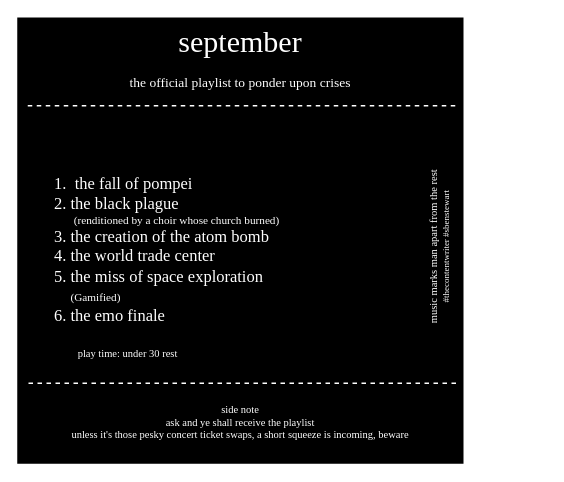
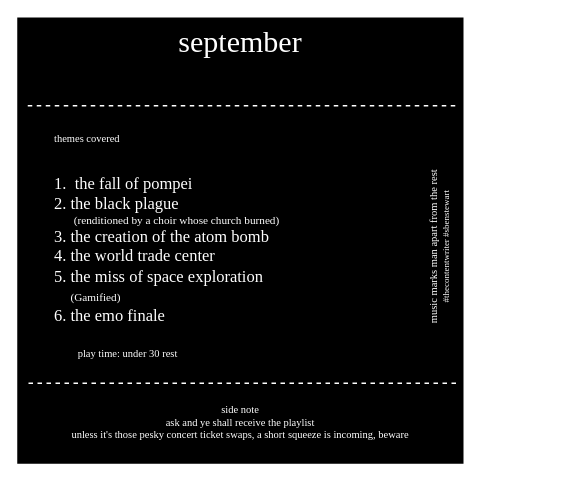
  <mxCell id="0" />
  <mxCell id="1" parent="0" />
  <mxCell id="2" value="" style="whiteSpace=wrap;html=1;aspect=fixed;strokeWidth=5;strokeColor=#FFFFFF;fillColor=#000000;" parent="1" vertex="1"><mxGeometry x="20" y="20" width="600" height="600" as="geometry" /></mxCell>
  <mxCell id="3" value="&lt;font face=&quot;xkcd&quot;&gt;&lt;span style=&quot;font-size: 40px&quot;&gt;september&lt;/span&gt;&lt;br&gt;&lt;/font&gt;" style="text;html=1;strokeColor=none;fillColor=none;align=center;verticalAlign=middle;whiteSpace=wrap;rounded=0;fontColor=#FFFFFF;" parent="1" vertex="1"><mxGeometry x="25" y="45" width="590" height="20" as="geometry" /></mxCell>
- <mxCell id="4" value="&lt;font face=&quot;xkcd&quot;&gt;&lt;span style=&quot;font-size: 18px&quot;&gt;the official playlist to ponder upon crises&lt;/span&gt;&lt;br&gt;&lt;/font&gt;" style="text;html=1;strokeColor=none;fillColor=none;align=center;verticalAlign=middle;whiteSpace=wrap;rounded=0;fontColor=#FFFFFF;" parent="1" vertex="1"><mxGeometry x="20" y="100" width="600" height="20" as="geometry" /></mxCell>
  <mxCell id="5" value="" style="endArrow=none;dashed=1;html=1;strokeWidth=2;labelBackgroundColor=none;fontColor=#FFFFFF;strokeColor=#FFFFFF;" parent="1" edge="1"><mxGeometry width="50" height="50" relative="1" as="geometry"><mxPoint x="606.5" y="140" as="sourcePoint" /><mxPoint x="31.5" y="140" as="targetPoint" /></mxGeometry></mxCell>
  <mxCell id="6" value="" style="endArrow=none;dashed=1;html=1;strokeWidth=2;labelBackgroundColor=none;fontColor=#FFFFFF;strokeColor=#FFFFFF;" parent="1" edge="1"><mxGeometry width="50" height="50" relative="1" as="geometry"><mxPoint x="607.5" y="510" as="sourcePoint" /><mxPoint x="32.5" y="510" as="targetPoint" /></mxGeometry></mxCell>
  <mxCell id="7" value="&lt;div style=&quot;&quot;&gt;&lt;span style=&quot;font-size: 14px; font-family: xkcd; background-color: initial;&quot;&gt;side note&lt;/span&gt;&lt;/div&gt;&lt;div style=&quot;&quot;&gt;&lt;span style=&quot;font-size: 14px; font-family: xkcd; background-color: initial;&quot;&gt;ask and ye shall receive the playlist&lt;/span&gt;&lt;/div&gt;&lt;div style=&quot;&quot;&gt;&lt;span style=&quot;font-size: 14px; font-family: xkcd; background-color: initial;&quot;&gt;unless it's those pesky concert ticket swaps, a short squeeze is incoming, beware&lt;/span&gt;&lt;/div&gt;" style="text;html=1;strokeColor=none;fillColor=none;align=center;verticalAlign=middle;whiteSpace=wrap;rounded=0;fontColor=#FFFFFF;" parent="1" vertex="1"><mxGeometry x="30" y="528" width="580" height="70" as="geometry" /></mxCell>
  <mxCell id="8" style="edgeStyle=orthogonalEdgeStyle;rounded=0;orthogonalLoop=1;jettySize=auto;html=1;exitX=0.5;exitY=1;exitDx=0;exitDy=0;strokeWidth=2;" parent="1" edge="1"><mxGeometry relative="1" as="geometry"><mxPoint x="471" y="381" as="sourcePoint" /><mxPoint x="471" y="381" as="targetPoint" /></mxGeometry></mxCell>
  <mxCell id="9" value="&lt;font face=&quot;xkcd&quot;&gt;&lt;span style=&quot;font-size: 14px&quot;&gt;music marks man apart from the rest&lt;br&gt;&lt;/span&gt;#thecontentwriter #sbenstewart&lt;br&gt;&lt;/font&gt;" style="text;html=1;strokeColor=none;fillColor=none;align=center;verticalAlign=middle;whiteSpace=wrap;rounded=0;rotation=-90;fontColor=#FFFFFF;" parent="1" vertex="1"><mxGeometry x="440" y="318" width="290" height="20" as="geometry" /></mxCell>
  <mxCell id="10" value="&lt;div style=&quot;&quot;&gt;&lt;font face=&quot;xkcd&quot;&gt;&lt;span style=&quot;font-size: 14px;&quot;&gt;play time: under 30 rest&lt;/span&gt;&lt;/font&gt;&lt;/div&gt;" style="text;html=1;strokeColor=none;fillColor=none;align=center;verticalAlign=middle;whiteSpace=wrap;rounded=0;fontColor=#FFFFFF;" parent="1" vertex="1"><mxGeometry x="60" y="457" width="220" height="30" as="geometry" /></mxCell>
+ <mxCell id="11" value="&lt;div style=&quot;&quot;&gt;&lt;font face=&quot;xkcd&quot;&gt;&lt;span style=&quot;font-size: 14px;&quot;&gt;themes covered&lt;/span&gt;&lt;/font&gt;&lt;/div&gt;" style="text;html=1;strokeColor=none;fillColor=none;align=left;verticalAlign=middle;whiteSpace=wrap;rounded=0;fontColor=#FFFFFF;" vertex="1" parent="1"><mxGeometry x="70" y="170" width="220" height="30" as="geometry" /></mxCell>
  <mxCell id="12" value="&lt;div style=&quot;font-size: 22px;&quot;&gt;&lt;font style=&quot;font-size: 22px;&quot; face=&quot;xkcd&quot;&gt;1.&amp;nbsp; the fall of pompei&lt;/font&gt;&lt;/div&gt;&lt;div style=&quot;font-size: 22px;&quot;&gt;&lt;font style=&quot;font-size: 22px;&quot; face=&quot;xkcd&quot;&gt;2. the black plague&lt;/font&gt;&lt;/div&gt;&lt;div style=&quot;&quot;&gt;&lt;font style=&quot;font-size: 15px;&quot; face=&quot;xkcd&quot;&gt;&amp;nbsp; &amp;nbsp; &amp;nbsp; &amp;nbsp;(renditioned by a choir whose church burned)&lt;/font&gt;&lt;/div&gt;&lt;div style=&quot;font-size: 22px;&quot;&gt;&lt;font style=&quot;font-size: 22px;&quot; face=&quot;xkcd&quot;&gt;3. the creation of the atom bomb&lt;/font&gt;&lt;/div&gt;&lt;div style=&quot;font-size: 22px;&quot;&gt;&lt;font style=&quot;font-size: 22px;&quot; face=&quot;xkcd&quot;&gt;4. the world trade center&lt;/font&gt;&lt;/div&gt;&lt;div style=&quot;&quot;&gt;&lt;font style=&quot;font-size: 22px;&quot; face=&quot;xkcd&quot;&gt;5. the miss of space exploration&lt;/font&gt;&lt;/div&gt;&lt;div style=&quot;&quot;&gt;&lt;span style=&quot;font-family: xkcd; background-color: initial; font-size: 22px;&quot;&gt;&amp;nbsp; &amp;nbsp;&amp;nbsp;&lt;/span&gt;&lt;span style=&quot;font-size: 15px; font-family: xkcd; background-color: initial;&quot;&gt;(Gamified)&lt;/span&gt;&lt;/div&gt;&lt;div style=&quot;font-size: 22px;&quot;&gt;&lt;font style=&quot;font-size: 22px;&quot; face=&quot;xkcd&quot;&gt;6. the emo finale&lt;/font&gt;&lt;/div&gt;" style="text;html=1;strokeColor=none;fillColor=none;align=left;verticalAlign=middle;whiteSpace=wrap;rounded=0;fontColor=#FFFFFF;" vertex="1" parent="1"><mxGeometry x="70" y="207" width="470" height="250" as="geometry" /></mxCell>
